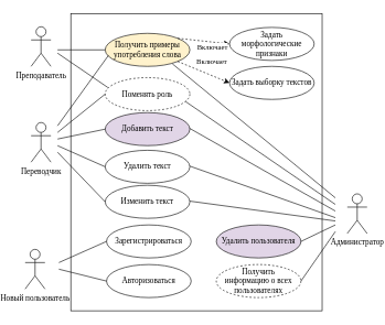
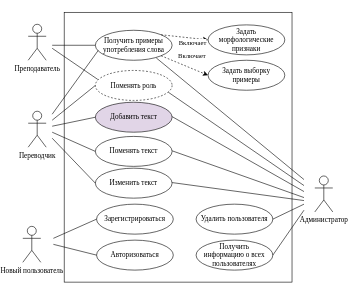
  <mxCell id="0" />
  <mxCell id="1" parent="0" />
  <mxCell id="2" value="" style="rounded=0;whiteSpace=wrap;html=1;fontFamily=Times New Roman;fillColor=none;" parent="1" vertex="1"><mxGeometry x="89" width="380" height="450" as="geometry" y="20" /></mxCell>
  <mxCell id="3" value="Переводчик" style="shape=umlActor;verticalLabelPosition=bottom;verticalAlign=top;html=1;fontFamily=Times New Roman;" parent="1" vertex="1"><mxGeometry x="29" y="185" width="30" height="60" as="geometry" /></mxCell>
  <mxCell id="4" value="Преподаватель" style="shape=umlActor;verticalLabelPosition=bottom;verticalAlign=top;html=1;fontFamily=Times New Roman;" parent="1" vertex="1"><mxGeometry x="29" y="40" width="30" height="60" as="geometry" /></mxCell>
  <mxCell id="5" value="Администратор" style="shape=umlActor;verticalLabelPosition=bottom;verticalAlign=top;html=1;fontFamily=Times New Roman;" parent="1" vertex="1"><mxGeometry x="507" y="293" width="30" height="60" as="geometry" /></mxCell>
- <mxCell id="6" value="Получить примеры употребления слова" style="ellipse;whiteSpace=wrap;html=1;fontFamily=Times New Roman;fillColor=#fff2cc;" parent="1" vertex="1"><mxGeometry x="141" y="50" width="128" height="50" as="geometry" /></mxCell>
+ <mxCell id="6" value="Получить примеры употребления слова" style="ellipse;whiteSpace=wrap;html=1;fontFamily=Times New Roman;" parent="1" vertex="1"><mxGeometry x="141" y="50" width="128" height="50" as="geometry" /></mxCell>
  <mxCell id="7" value="Задать морфологические признаки" style="ellipse;whiteSpace=wrap;html=1;fontFamily=Times New Roman;" parent="1" vertex="1"><mxGeometry x="329" y="41" width="128" height="50" as="geometry" /></mxCell>
- <mxCell id="8" value="Задать выборку текстов" style="ellipse;whiteSpace=wrap;html=1;fontFamily=Times New Roman;" parent="1" vertex="1"><mxGeometry x="329" y="100" width="128" height="50" as="geometry" /></mxCell>
+ <mxCell id="8" value="Задать выборку примеры" style="ellipse;whiteSpace=wrap;html=1;fontFamily=Times New Roman;" parent="1" vertex="1"><mxGeometry x="329" y="100" width="128" height="50" as="geometry" /></mxCell>
  <mxCell id="9" value="Зарегистрироваться" style="ellipse;whiteSpace=wrap;html=1;fontFamily=Times New Roman;" parent="1" vertex="1"><mxGeometry x="143" y="340" width="128" height="50" as="geometry" /></mxCell>
  <mxCell id="10" value="Добавить текст" style="ellipse;whiteSpace=wrap;html=1;fontFamily=Times New Roman;fillColor=#e1d5e7;" parent="1" vertex="1"><mxGeometry x="141" y="170" width="128" height="50" as="geometry" /></mxCell>
  <mxCell id="11" value="" style="endArrow=none;html=1;rounded=0;fontFamily=Times New Roman;entryX=0;entryY=0.5;entryDx=0;entryDy=0;" parent="1" target="6" edge="1"><mxGeometry width="50" height="50" relative="1" as="geometry"><mxPoint x="69" y="75" as="sourcePoint" /><mxPoint x="409" y="140" as="targetPoint" /></mxGeometry></mxCell>
  <mxCell id="12" value="" style="endArrow=classic;html=1;rounded=0;fontFamily=Times New Roman;exitX=1;exitY=0;exitDx=0;exitDy=0;entryX=0;entryY=0.5;entryDx=0;entryDy=0;dashed=1;" parent="1" target="7" edge="1"><mxGeometry width="50" height="50" relative="1" as="geometry"><mxPoint x="250.679" y="57.49" as="sourcePoint" /><mxPoint x="389" y="130" as="targetPoint" /></mxGeometry></mxCell>
  <mxCell id="13" value="Включает" style="edgeLabel;html=1;align=center;verticalAlign=middle;resizable=0;points=[];fontFamily=Times New Roman;" parent="12" vertex="1" connectable="0"><mxGeometry x="-0.314" y="1" relative="1" as="geometry"><mxPoint x="25" y="11" as="offset" /></mxGeometry></mxCell>
  <mxCell id="14" value="" style="endArrow=classic;html=1;rounded=0;fontFamily=Times New Roman;exitX=1;exitY=1;exitDx=0;exitDy=0;entryX=0;entryY=0.5;entryDx=0;entryDy=0;dashed=1;" parent="1" target="8" edge="1"><mxGeometry width="50" height="50" relative="1" as="geometry"><mxPoint x="250.679" y="92.51" as="sourcePoint" /><mxPoint x="389" y="130" as="targetPoint" /></mxGeometry></mxCell>
  <mxCell id="15" value="Включает" style="edgeLabel;html=1;align=center;verticalAlign=middle;resizable=0;points=[];fontFamily=Times New Roman;" parent="14" vertex="1" connectable="0"><mxGeometry x="-0.574" y="-2" relative="1" as="geometry"><mxPoint x="35" y="-9" as="offset" /></mxGeometry></mxCell>
  <mxCell id="16" value="" style="endArrow=none;html=1;rounded=0;fontFamily=Times New Roman;entryX=0;entryY=0.5;entryDx=0;entryDy=0;" parent="1" target="10" edge="1"><mxGeometry width="50" height="50" relative="1" as="geometry"><mxPoint x="69" y="210" as="sourcePoint" /><mxPoint x="389" as="targetPoint" y="20" /></mxGeometry></mxCell>
- <mxCell id="17" value="Удалить пользователя" style="ellipse;whiteSpace=wrap;html=1;fontFamily=Times New Roman;fillColor=#e1d5e7;" parent="1" vertex="1"><mxGeometry x="309" y="340" width="128" height="50" as="geometry" /></mxCell>
- <mxCell id="18" value="Удалить текст" style="ellipse;whiteSpace=wrap;html=1;fontFamily=Times New Roman;" parent="1" vertex="1"><mxGeometry x="141" y="227" width="128" height="50" as="geometry" /></mxCell>
+ <mxCell id="17" value="Удалить пользователя" style="ellipse;whiteSpace=wrap;html=1;fontFamily=Times New Roman;" parent="1" vertex="1"><mxGeometry x="309" y="340" width="128" height="50" as="geometry" /></mxCell>
+ <mxCell id="18" value="Поменять текст" style="ellipse;whiteSpace=wrap;html=1;fontFamily=Times New Roman;" parent="1" vertex="1"><mxGeometry x="141" y="227" width="128" height="50" as="geometry" /></mxCell>
  <mxCell id="19" value="Изменить текст" style="ellipse;whiteSpace=wrap;html=1;fontFamily=Times New Roman;" parent="1" vertex="1"><mxGeometry x="141" y="280" width="128" height="50" as="geometry" /></mxCell>
  <mxCell id="20" value="" style="endArrow=none;html=1;rounded=0;fontFamily=Times New Roman;exitX=1;exitY=0.5;exitDx=0;exitDy=0;" parent="1" source="17" edge="1"><mxGeometry width="50" height="50" relative="1" as="geometry"><mxPoint x="389" y="200" as="sourcePoint" /><mxPoint x="489" y="340" as="targetPoint" /></mxGeometry></mxCell>
  <mxCell id="21" value="" style="endArrow=none;html=1;rounded=0;fontFamily=Times New Roman;exitX=1;exitY=0.5;exitDx=0;exitDy=0;" parent="1" edge="1"><mxGeometry width="50" height="50" relative="1" as="geometry"><mxPoint x="269" y="251" as="sourcePoint" /><mxPoint x="489" y="329" as="targetPoint" /></mxGeometry></mxCell>
  <mxCell id="22" value="" style="endArrow=none;html=1;rounded=0;fontFamily=Times New Roman;exitX=1;exitY=0.5;exitDx=0;exitDy=0;" parent="1" edge="1"><mxGeometry width="50" height="50" relative="1" as="geometry"><mxPoint x="269" y="304" as="sourcePoint" /><mxPoint x="489" y="334" as="targetPoint" /></mxGeometry></mxCell>
  <mxCell id="23" value="" style="endArrow=none;html=1;rounded=0;fontFamily=Times New Roman;entryX=0.037;entryY=0.674;entryDx=0;entryDy=0;entryPerimeter=0;" parent="1" target="6" edge="1"><mxGeometry width="50" height="50" relative="1" as="geometry"><mxPoint x="69" y="190" as="sourcePoint" /><mxPoint x="369" y="180" as="targetPoint" /></mxGeometry></mxCell>
  <mxCell id="24" value="" style="endArrow=none;html=1;rounded=0;fontFamily=Times New Roman;entryX=0;entryY=0.5;entryDx=0;entryDy=0;" parent="1" target="18" edge="1"><mxGeometry width="50" height="50" relative="1" as="geometry"><mxPoint x="69" y="220" as="sourcePoint" /><mxPoint x="409" y="70" as="targetPoint" /></mxGeometry></mxCell>
  <mxCell id="25" value="" style="endArrow=none;html=1;rounded=0;fontFamily=Times New Roman;entryX=0;entryY=0.5;entryDx=0;entryDy=0;" parent="1" target="19" edge="1"><mxGeometry width="50" height="50" relative="1" as="geometry"><mxPoint x="69" y="230" as="sourcePoint" /><mxPoint x="409" y="70" as="targetPoint" /></mxGeometry></mxCell>
  <mxCell id="26" value="Новый пользователь" style="shape=umlActor;verticalLabelPosition=bottom;verticalAlign=top;html=1;fontFamily=Times New Roman;" parent="1" vertex="1"><mxGeometry x="20" y="377" width="30" height="60" as="geometry" /></mxCell>
  <mxCell id="27" value="Авторизоваться" style="ellipse;whiteSpace=wrap;html=1;fontFamily=Times New Roman;" parent="1" vertex="1"><mxGeometry x="143" y="400" width="128" height="50" as="geometry" /></mxCell>
  <mxCell id="28" value="" style="endArrow=none;html=1;rounded=0;entryX=0;entryY=0.5;entryDx=0;entryDy=0;" parent="1" target="9" edge="1"><mxGeometry width="50" height="50" relative="1" as="geometry"><mxPoint x="71" y="397" as="sourcePoint" /><mxPoint x="111" y="367" as="targetPoint" /></mxGeometry></mxCell>
  <mxCell id="29" value="" style="endArrow=none;html=1;rounded=0;entryX=0;entryY=0.5;entryDx=0;entryDy=0;" parent="1" target="27" edge="1"><mxGeometry width="50" height="50" relative="1" as="geometry"><mxPoint x="71" y="407" as="sourcePoint" /><mxPoint x="321" y="387" as="targetPoint" /></mxGeometry></mxCell>
- <mxCell id="30" value="Получить &lt;br&gt;информацию о всех пользователях" style="ellipse;whiteSpace=wrap;html=1;fontFamily=Times New Roman;dashed=1;" parent="1" vertex="1"><mxGeometry x="309" y="400" width="128" height="50" as="geometry" /></mxCell>
+ <mxCell id="30" value="Получить &lt;br&gt;информацию о всех пользователях" style="ellipse;whiteSpace=wrap;html=1;fontFamily=Times New Roman;" parent="1" vertex="1"><mxGeometry x="309" y="400" width="128" height="50" as="geometry" /></mxCell>
  <mxCell id="31" value="" style="endArrow=none;html=1;rounded=0;exitX=1;exitY=0.5;exitDx=0;exitDy=0;" parent="1" source="30" edge="1"><mxGeometry width="50" height="50" relative="1" as="geometry"><mxPoint x="279" y="210" as="sourcePoint" /><mxPoint x="489" y="350" as="targetPoint" /></mxGeometry></mxCell>
  <mxCell id="32" value="" style="endArrow=none;html=1;rounded=0;exitX=1;exitY=0.5;exitDx=0;exitDy=0;" edge="1" parent="1"><mxGeometry width="50" height="50" relative="1" as="geometry"><mxPoint x="269" y="194" as="sourcePoint" /><mxPoint x="489" y="319" as="targetPoint" /></mxGeometry></mxCell>
  <mxCell id="33" value="" style="endArrow=none;html=1;rounded=0;exitX=0.794;exitY=0.923;exitDx=0;exitDy=0;exitPerimeter=0;" edge="1" parent="1" source="6"><mxGeometry width="50" height="50" relative="1" as="geometry"><mxPoint x="242.504" y="93.15" as="sourcePoint" /><mxPoint x="489" y="299" as="targetPoint" /></mxGeometry></mxCell>
  <mxCell id="34" value="Поменять роль" style="ellipse;whiteSpace=wrap;html=1;fontFamily=Times New Roman;dashed=1;" vertex="1" parent="1"><mxGeometry x="141" y="117" width="128" height="50" as="geometry" /></mxCell>
  <mxCell id="35" value="" style="endArrow=none;html=1;rounded=0;exitX=0.95;exitY=0.725;exitDx=0;exitDy=0;exitPerimeter=0;" edge="1" parent="1" source="34"><mxGeometry width="50" height="50" relative="1" as="geometry"><mxPoint x="269" y="141" as="sourcePoint" /><mxPoint x="489" y="309" as="targetPoint" /></mxGeometry></mxCell>
  <mxCell id="36" value="" style="endArrow=none;html=1;rounded=0;entryX=0;entryY=0.5;entryDx=0;entryDy=0;" edge="1" parent="1" target="34"><mxGeometry width="50" height="50" relative="1" as="geometry"><mxPoint x="69" y="200" as="sourcePoint" /><mxPoint x="199" y="60" as="targetPoint" /></mxGeometry></mxCell>
  <mxCell id="37" value="" style="endArrow=none;html=1;rounded=0;entryX=0.033;entryY=0.302;entryDx=0;entryDy=0;entryPerimeter=0;" edge="1" parent="1" target="34"><mxGeometry width="50" height="50" relative="1" as="geometry"><mxPoint x="69" y="80" as="sourcePoint" /><mxPoint x="199" y="170" as="targetPoint" /></mxGeometry></mxCell>
